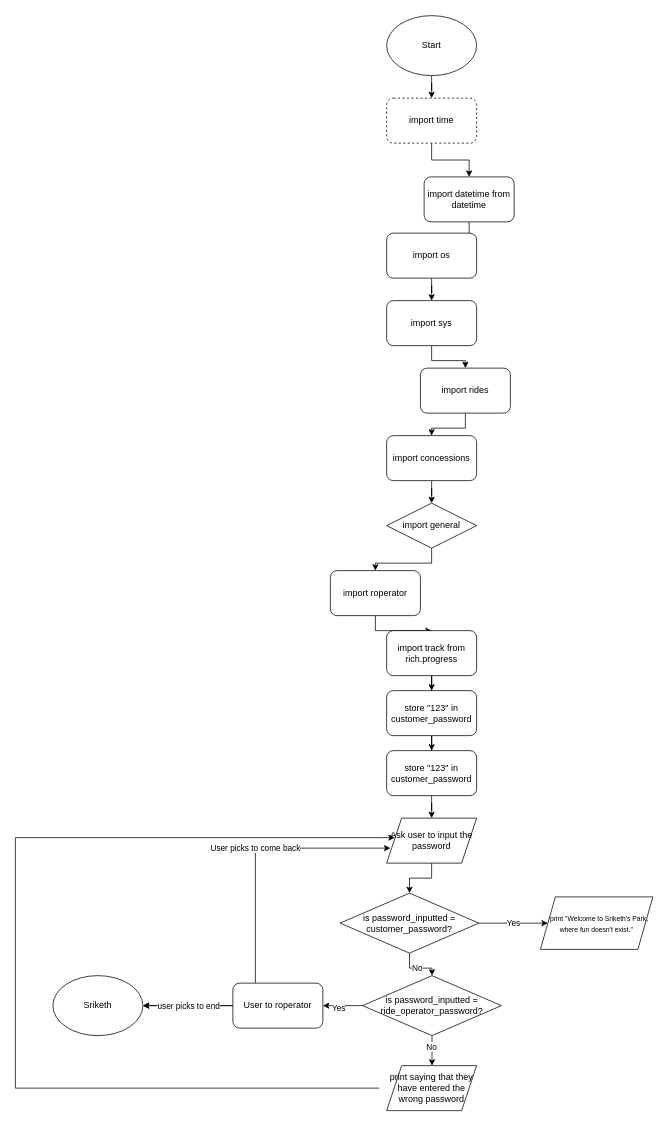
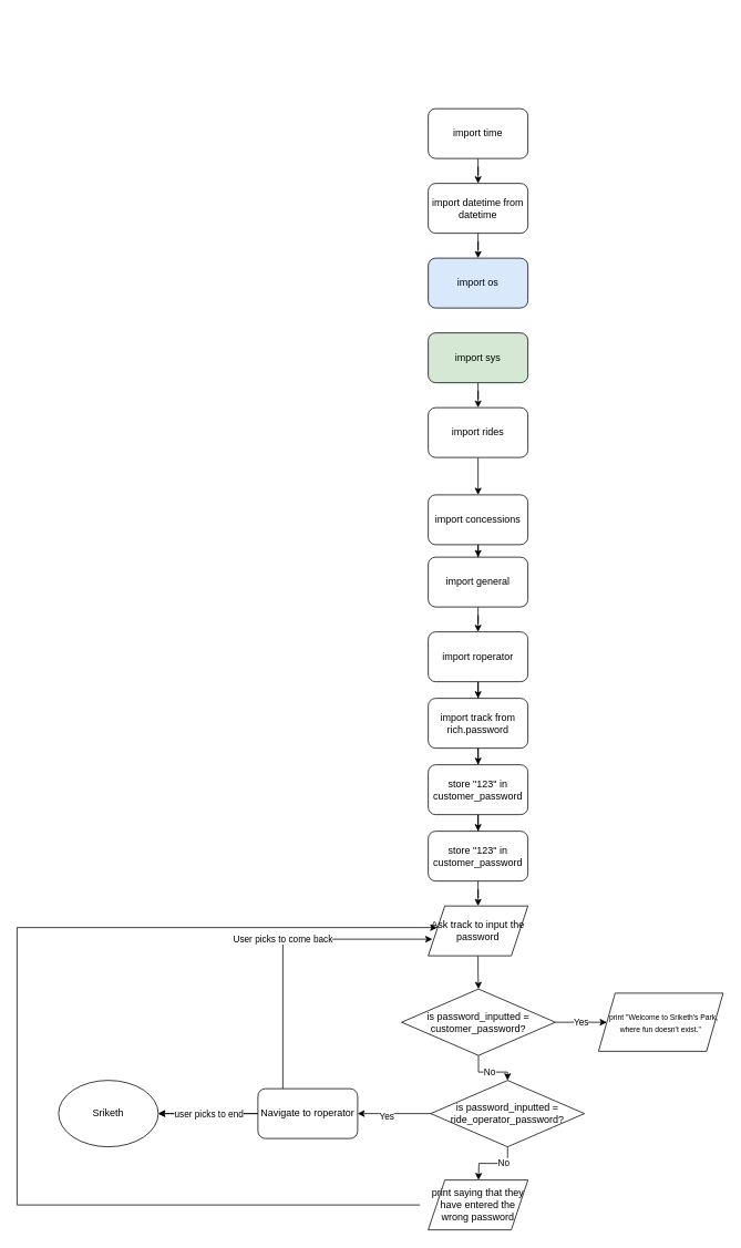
  <mxCell id="0" />
  <mxCell id="1" parent="0" />
- <mxCell id="2" style="edgeStyle=orthogonalEdgeStyle;rounded=0;orthogonalLoop=1;jettySize=auto;html=1;" edge="1" parent="1" source="3" target="5"><mxGeometry relative="1" as="geometry" /></mxCell>
- <mxCell id="3" value="Start" style="ellipse;whiteSpace=wrap;html=1;" vertex="1" parent="1"><mxGeometry x="515" y="20" width="120" height="80" as="geometry" /></mxCell>
  <mxCell id="4" style="edgeStyle=orthogonalEdgeStyle;rounded=0;orthogonalLoop=1;jettySize=auto;html=1;" edge="1" parent="1" source="5" target="7"><mxGeometry relative="1" as="geometry" /></mxCell>
- <mxCell id="5" value="import time" style="rounded=1;whiteSpace=wrap;html=1;dashed=1;" vertex="1" parent="1"><mxGeometry x="515" y="130" width="120" height="60" as="geometry" /></mxCell>
+ <mxCell id="5" value="import time" style="rounded=1;whiteSpace=wrap;html=1;" vertex="1" parent="1"><mxGeometry x="515" y="130" width="120" height="60" as="geometry" /></mxCell>
  <mxCell id="6" style="edgeStyle=orthogonalEdgeStyle;rounded=0;orthogonalLoop=1;jettySize=auto;html=1;" edge="1" parent="1" source="7" target="9"><mxGeometry relative="1" as="geometry" /></mxCell>
- <mxCell id="7" value="import datetime from datetime" style="rounded=1;whiteSpace=wrap;html=1;" vertex="1" parent="1"><mxGeometry x="565" y="235" width="120" height="60" as="geometry" /></mxCell>
- <mxCell id="8" style="edgeStyle=orthogonalEdgeStyle;rounded=0;orthogonalLoop=1;jettySize=auto;html=1;" edge="1" parent="1" source="9" target="11"><mxGeometry relative="1" as="geometry" /></mxCell>
- <mxCell id="9" value="import os" style="rounded=1;whiteSpace=wrap;html=1;" vertex="1" parent="1"><mxGeometry x="515" y="310" width="120" height="60" as="geometry" /></mxCell>
+ <mxCell id="7" value="import datetime from datetime" style="rounded=1;whiteSpace=wrap;html=1;" vertex="1" parent="1"><mxGeometry x="515" y="220" width="120" height="60" as="geometry" /></mxCell>
+ <mxCell id="9" value="import os" style="rounded=1;whiteSpace=wrap;html=1;fillColor=#dae8fc;" vertex="1" parent="1"><mxGeometry x="515" y="310" width="120" height="60" as="geometry" /></mxCell>
  <mxCell id="10" style="edgeStyle=orthogonalEdgeStyle;rounded=0;orthogonalLoop=1;jettySize=auto;html=1;" edge="1" parent="1" source="11" target="13"><mxGeometry relative="1" as="geometry" /></mxCell>
- <mxCell id="11" value="import sys" style="rounded=1;whiteSpace=wrap;html=1;" vertex="1" parent="1"><mxGeometry x="515" y="400" width="120" height="60" as="geometry" /></mxCell>
+ <mxCell id="11" value="import sys" style="rounded=1;whiteSpace=wrap;html=1;fillColor=#d5e8d4;" vertex="1" parent="1"><mxGeometry x="515" y="400" width="120" height="60" as="geometry" /></mxCell>
  <mxCell id="12" style="edgeStyle=orthogonalEdgeStyle;rounded=0;orthogonalLoop=1;jettySize=auto;html=1;" edge="1" parent="1" source="13" target="15"><mxGeometry relative="1" as="geometry" /></mxCell>
- <mxCell id="13" value="import rides" style="rounded=1;whiteSpace=wrap;html=1;" vertex="1" parent="1"><mxGeometry x="560" y="490" width="120" height="60" as="geometry" /></mxCell>
+ <mxCell id="13" value="import rides" style="rounded=1;whiteSpace=wrap;html=1;" vertex="1" parent="1"><mxGeometry x="515" y="490" width="120" height="60" as="geometry" /></mxCell>
  <mxCell id="14" style="edgeStyle=orthogonalEdgeStyle;rounded=0;orthogonalLoop=1;jettySize=auto;html=1;" edge="1" parent="1" source="15" target="17"><mxGeometry relative="1" as="geometry" /></mxCell>
- <mxCell id="15" value="import concessions" style="rounded=1;whiteSpace=wrap;html=1;" vertex="1" parent="1"><mxGeometry x="515" y="580" width="120" height="60" as="geometry" /></mxCell>
+ <mxCell id="15" value="import concessions" style="rounded=1;whiteSpace=wrap;html=1;" vertex="1" parent="1"><mxGeometry x="515" y="595" width="120" height="60" as="geometry" /></mxCell>
  <mxCell id="16" style="edgeStyle=orthogonalEdgeStyle;rounded=0;orthogonalLoop=1;jettySize=auto;html=1;" edge="1" parent="1" source="17" target="19"><mxGeometry relative="1" as="geometry" /></mxCell>
- <mxCell id="17" value="import general" style="rhombus;whiteSpace=wrap;html=1;" vertex="1" parent="1"><mxGeometry x="515" y="670" width="120" height="60" as="geometry" /></mxCell>
+ <mxCell id="17" value="import general" style="rounded=1;whiteSpace=wrap;html=1;" vertex="1" parent="1"><mxGeometry x="515" y="670" width="120" height="60" as="geometry" /></mxCell>
  <mxCell id="18" style="edgeStyle=orthogonalEdgeStyle;rounded=0;orthogonalLoop=1;jettySize=auto;html=1;" edge="1" parent="1" source="19" target="21"><mxGeometry relative="1" as="geometry" /></mxCell>
- <mxCell id="19" value="import roperator" style="rounded=1;whiteSpace=wrap;html=1;" vertex="1" parent="1"><mxGeometry x="440" y="760" width="120" height="60" as="geometry" /></mxCell>
+ <mxCell id="19" value="import roperator" style="rounded=1;whiteSpace=wrap;html=1;" vertex="1" parent="1"><mxGeometry x="515" y="760" width="120" height="60" as="geometry" /></mxCell>
  <mxCell id="20" style="edgeStyle=orthogonalEdgeStyle;rounded=0;orthogonalLoop=1;jettySize=auto;html=1;" edge="1" parent="1" source="21" target="23"><mxGeometry relative="1" as="geometry" /></mxCell>
- <mxCell id="21" value="import track from rich.progress" style="rounded=1;whiteSpace=wrap;html=1;" vertex="1" parent="1"><mxGeometry x="515" y="840" width="120" height="60" as="geometry" /></mxCell>
+ <mxCell id="21" value="import track from rich.password" style="rounded=1;whiteSpace=wrap;html=1;" vertex="1" parent="1"><mxGeometry x="515" y="840" width="120" height="60" as="geometry" /></mxCell>
  <mxCell id="22" style="edgeStyle=orthogonalEdgeStyle;rounded=0;orthogonalLoop=1;jettySize=auto;html=1;" edge="1" parent="1" source="23" target="25"><mxGeometry relative="1" as="geometry" /></mxCell>
  <mxCell id="23" value="store &quot;123&quot; in customer_password" style="rounded=1;whiteSpace=wrap;html=1;" vertex="1" parent="1"><mxGeometry x="515" y="920" width="120" height="60" as="geometry" /></mxCell>
  <mxCell id="24" style="edgeStyle=orthogonalEdgeStyle;rounded=0;orthogonalLoop=1;jettySize=auto;html=1;" edge="1" parent="1" source="25" target="27"><mxGeometry relative="1" as="geometry" /></mxCell>
  <mxCell id="25" value="store &quot;123&quot; in customer_password" style="rounded=1;whiteSpace=wrap;html=1;" vertex="1" parent="1"><mxGeometry x="515" y="1000" width="120" height="60" as="geometry" /></mxCell>
  <mxCell id="26" style="edgeStyle=orthogonalEdgeStyle;rounded=0;orthogonalLoop=1;jettySize=auto;html=1;" edge="1" parent="1" source="27" target="35"><mxGeometry relative="1" as="geometry" /></mxCell>
- <mxCell id="27" value="&lt;div&gt;&lt;span style=&quot;background-color: initial;&quot;&gt;Ask user to input the password&lt;/span&gt;&lt;br&gt;&lt;/div&gt;" style="shape=parallelogram;perimeter=parallelogramPerimeter;whiteSpace=wrap;html=1;fixedSize=1;" vertex="1" parent="1"><mxGeometry x="515" y="1090" width="120" height="60" as="geometry" /></mxCell>
+ <mxCell id="27" value="&lt;div&gt;&lt;span style=&quot;background-color: initial;&quot;&gt;Ask track to input the password&lt;/span&gt;&lt;br&gt;&lt;/div&gt;" style="shape=parallelogram;perimeter=parallelogramPerimeter;whiteSpace=wrap;html=1;fixedSize=1;" vertex="1" parent="1"><mxGeometry x="515" y="1090" width="120" height="60" as="geometry" /></mxCell>
  <mxCell id="28" style="edgeStyle=orthogonalEdgeStyle;rounded=0;orthogonalLoop=1;jettySize=auto;html=1;" edge="1" parent="1" source="32"><mxGeometry relative="1" as="geometry"><mxPoint x="430" y="1340" as="targetPoint" /></mxGeometry></mxCell>
  <mxCell id="29" value="Yes" style="edgeLabel;html=1;align=center;verticalAlign=middle;resizable=0;points=[];" vertex="1" connectable="0" parent="28"><mxGeometry x="0.228" y="2" relative="1" as="geometry"><mxPoint as="offset" /></mxGeometry></mxCell>
  <mxCell id="30" style="edgeStyle=orthogonalEdgeStyle;rounded=0;orthogonalLoop=1;jettySize=auto;html=1;" edge="1" parent="1" source="32"><mxGeometry relative="1" as="geometry"><mxPoint x="575.5" y="1420" as="targetPoint" /></mxGeometry></mxCell>
  <mxCell id="31" value="No" style="edgeLabel;html=1;align=center;verticalAlign=middle;resizable=0;points=[];" vertex="1" connectable="0" parent="30"><mxGeometry x="-0.331" y="-1" relative="1" as="geometry"><mxPoint as="offset" /></mxGeometry></mxCell>
- <mxCell id="32" value="is password_inputted = ride_operator_password?" style="rhombus;whiteSpace=wrap;html=1;" vertex="1" parent="1"><mxGeometry x="483" y="1300" width="185" height="80" as="geometry" /></mxCell>
+ <mxCell id="32" value="is password_inputted = ride_operator_password?" style="rhombus;whiteSpace=wrap;html=1;" vertex="1" parent="1"><mxGeometry x="518" y="1300" width="185" height="80" as="geometry" /></mxCell>
  <mxCell id="33" value="No" style="edgeStyle=orthogonalEdgeStyle;rounded=0;orthogonalLoop=1;jettySize=auto;html=1;" edge="1" parent="1" source="35" target="32"><mxGeometry relative="1" as="geometry" /></mxCell>
  <mxCell id="34" value="Yes" style="edgeStyle=orthogonalEdgeStyle;rounded=0;orthogonalLoop=1;jettySize=auto;html=1;" edge="1" parent="1" source="35" target="36"><mxGeometry relative="1" as="geometry" /></mxCell>
- <mxCell id="35" value="is password_inputted = customer_password?" style="rhombus;whiteSpace=wrap;html=1;" vertex="1" parent="1"><mxGeometry x="453" y="1190" width="185" height="80" as="geometry" /></mxCell>
+ <mxCell id="35" value="is password_inputted = customer_password?" style="rhombus;whiteSpace=wrap;html=1;" vertex="1" parent="1"><mxGeometry x="483" y="1190" width="185" height="80" as="geometry" /></mxCell>
  <mxCell id="36" value="&lt;font style=&quot;font-size: 9px;&quot;&gt;&amp;nbsp; &amp;nbsp;print &quot;Welcome to Sriketh's Park, where fun doesn't exist.&quot;&lt;/font&gt;" style="shape=parallelogram;perimeter=parallelogramPerimeter;whiteSpace=wrap;html=1;fixedSize=1;" vertex="1" parent="1"><mxGeometry x="720" y="1195" width="150" height="70" as="geometry" /></mxCell>
  <mxCell id="37" style="edgeStyle=orthogonalEdgeStyle;rounded=0;orthogonalLoop=1;jettySize=auto;html=1;entryX=1;entryY=0.5;entryDx=0;entryDy=0;" edge="1" parent="1" source="41" target="42"><mxGeometry relative="1" as="geometry" /></mxCell>
  <mxCell id="38" value="User picks to come back" style="edgeStyle=orthogonalEdgeStyle;rounded=0;orthogonalLoop=1;jettySize=auto;html=1;" edge="1" parent="1"><mxGeometry relative="1" as="geometry"><mxPoint x="340" y="1310" as="sourcePoint" /><mxPoint x="520" y="1130" as="targetPoint" /><Array as="points"><mxPoint x="340" y="1130" /></Array></mxGeometry></mxCell>
  <mxCell id="39" value="" style="edgeStyle=orthogonalEdgeStyle;rounded=0;orthogonalLoop=1;jettySize=auto;html=1;" edge="1" parent="1" source="41" target="42"><mxGeometry relative="1" as="geometry" /></mxCell>
  <mxCell id="40" value="user picks to end" style="edgeLabel;html=1;align=center;verticalAlign=middle;resizable=0;points=[];" vertex="1" connectable="0" parent="39"><mxGeometry x="-0.429" y="-2" relative="1" as="geometry"><mxPoint x="-26" y="2" as="offset" /></mxGeometry></mxCell>
- <mxCell id="41" value="User to roperator" style="rounded=1;whiteSpace=wrap;html=1;" vertex="1" parent="1"><mxGeometry x="310" y="1310" width="120" height="60" as="geometry" /></mxCell>
+ <mxCell id="41" value="Navigate to roperator" style="rounded=1;whiteSpace=wrap;html=1;" vertex="1" parent="1"><mxGeometry x="310" y="1310" width="120" height="60" as="geometry" /></mxCell>
  <mxCell id="42" value="Sriketh" style="ellipse;whiteSpace=wrap;html=1;" vertex="1" parent="1"><mxGeometry x="70" y="1300" width="120" height="80" as="geometry" /></mxCell>
  <mxCell id="43" value="print saying that they have entered the wrong password" style="shape=parallelogram;perimeter=parallelogramPerimeter;whiteSpace=wrap;html=1;fixedSize=1;" vertex="1" parent="1"><mxGeometry x="515" y="1420" width="120" height="60" as="geometry" /></mxCell>
  <mxCell id="44" style="edgeStyle=orthogonalEdgeStyle;rounded=0;orthogonalLoop=1;jettySize=auto;html=1;" edge="1" parent="1"><mxGeometry relative="1" as="geometry"><mxPoint x="505.01" y="1450" as="sourcePoint" /><mxPoint x="525.86" y="1116" as="targetPoint" /><Array as="points"><mxPoint x="20.01" y="1450" /><mxPoint x="20.01" y="1116" /><mxPoint x="509.01" y="1116" /></Array></mxGeometry></mxCell>
